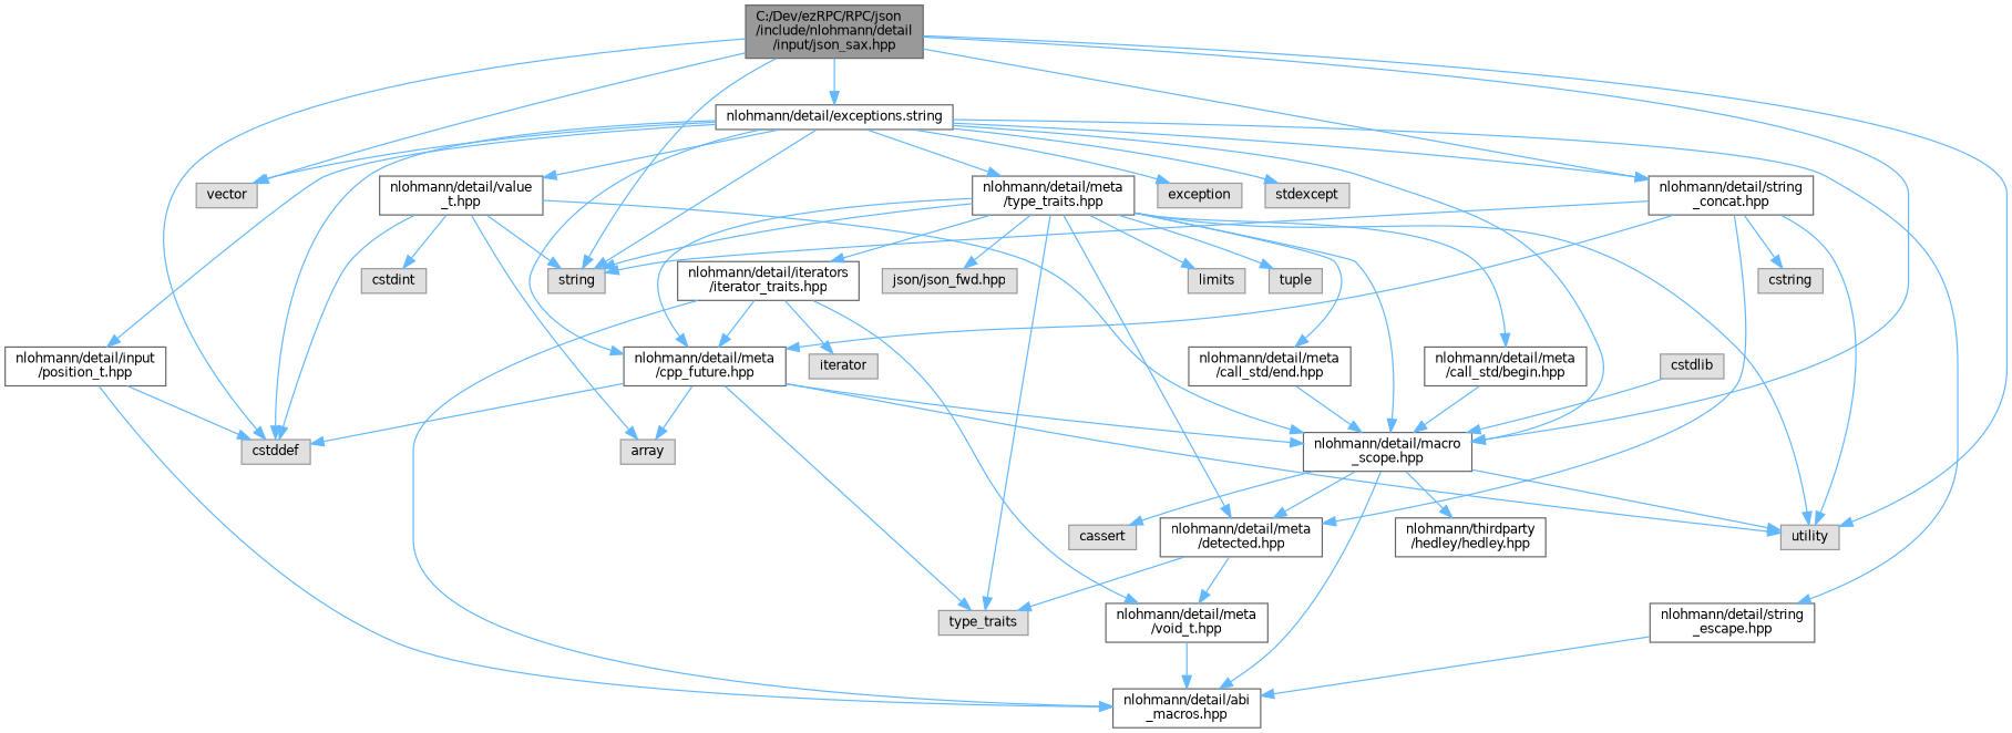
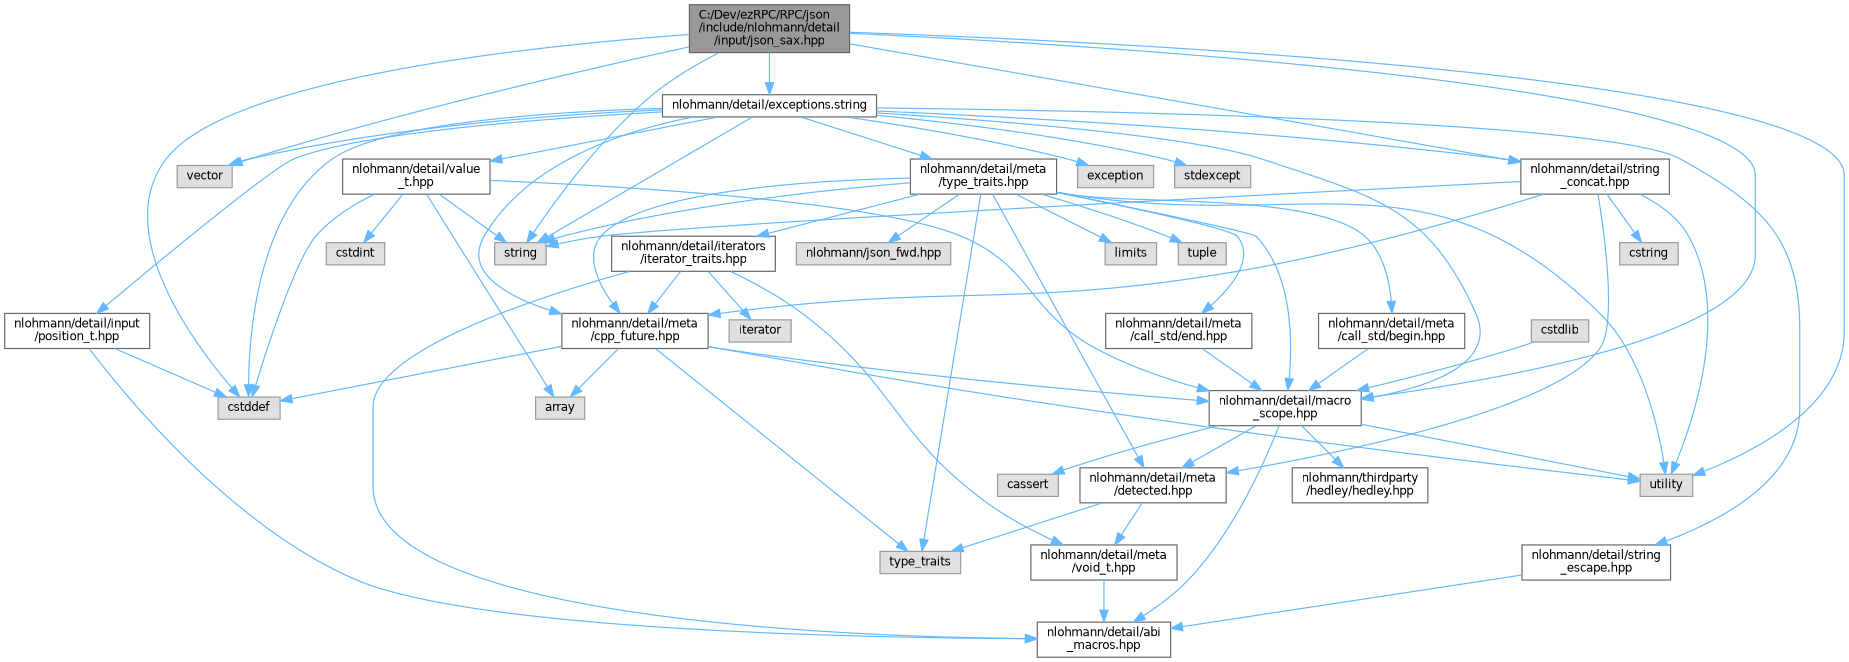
  digraph {
    node [color=grey60 fillcolor="#E0E0E0" fontname=Helvetica fontsize=10 shape=box style=filled]
    edge [color=steelblue1 fontname=Helvetica fontsize=10 labelfontname=Helvetica labelfontsize=10 style=solid]
    n1 [color=gray40 fillcolor=grey60 fontcolor=black height=0.2 label="C:/Dev/ezRPC/RPC/json\l/include/nlohmann/detail\l/input/json_sax.hpp" width=0.4]
    n2 [height=0.2 label=cstddef width=0.4]
    n3 [height=0.2 label=string width=0.4]
    n4 [height=0.2 label=utility width=0.4]
    n5 [height=0.2 label=vector width=0.4]
    n6 [color=grey40 fillcolor=white height=0.2 label="nlohmann/detail/exceptions.string" width=0.4]
    n7 [color=grey40 fillcolor=white height=0.2 label="nlohmann/detail/macro\l_scope.hpp" width=0.4]
    n8 [color=grey40 fillcolor=white height=0.2 label="nlohmann/detail/string\l_concat.hpp" width=0.4]
    n9 [height=0.2 label=exception width=0.4]
    n10 [height=0.2 label=stdexcept width=0.4]
    n11 [color=grey40 fillcolor=white height=0.2 label="nlohmann/detail/value\l_t.hpp" width=0.4]
    n12 [color=grey40 fillcolor=white height=0.2 label="nlohmann/detail/string\l_escape.hpp" width=0.4]
    n13 [color=grey40 fillcolor=white height=0.2 label="nlohmann/detail/input\l/position_t.hpp" width=0.4]
    n14 [color=grey40 fillcolor=white height=0.2 label="nlohmann/detail/meta\l/cpp_future.hpp" width=0.4]
    n15 [color=grey40 fillcolor=white height=0.2 label="nlohmann/detail/meta\l/type_traits.hpp" width=0.4]
    n16 [color=grey40 fillcolor=white height=0.2 label="nlohmann/detail/meta\l/detected.hpp" width=0.4]
    n17 [color=grey40 fillcolor=white height=0.2 label="nlohmann/detail/abi\l_macros.hpp" width=0.4]
    n18 [color=grey40 fillcolor=white height=0.2 label="nlohmann/thirdparty\l/hedley/hedley.hpp" width=0.4]
    n19 [height=0.2 label=cassert width=0.4]
    n20 [height=0.2 label=cstring width=0.4]
    n21 [height=0.2 label=array width=0.4]
    n22 [height=0.2 label=cstdint width=0.4]
    n23 [height=0.2 label=type_traits width=0.4]
    n24 [height=0.2 label=limits width=0.4]
    n25 [height=0.2 label=tuple width=0.4]
    n26 [color=grey40 fillcolor=white height=0.2 label="nlohmann/detail/iterators\l/iterator_traits.hpp" width=0.4]
    n27 [color=grey40 fillcolor=white height=0.2 label="nlohmann/detail/meta\l/call_std/begin.hpp" width=0.4]
    n28 [color=grey40 fillcolor=white height=0.2 label="nlohmann/detail/meta\l/call_std/end.hpp" width=0.4]
-   n29 [height=0.2 label="json/json_fwd.hpp" width=0.4]
+   n29 [height=0.2 label="nlohmann/json_fwd.hpp" width=0.4]
    n30 [color=grey40 fillcolor=white height=0.2 label="nlohmann/detail/meta\l/void_t.hpp" width=0.4]
    n31 [height=0.2 label=cstdlib width=0.4]
    n32 [height=0.2 label=iterator width=0.4]
    n1 -> n2
    n1 -> n3
    n1 -> n4
    n1 -> n5
    n1 -> n6
    n1 -> n7
    n1 -> n8
    n6 -> n2
    n6 -> n3
    n6 -> n5
    n6 -> n7
    n6 -> n8
    n6 -> n9
    n6 -> n10
    n6 -> n11
    n6 -> n12
    n6 -> n13
    n6 -> n14
    n6 -> n15
    n7 -> n4
    n7 -> n16
    n7 -> n17
    n7 -> n18
    n7 -> n19
    n8 -> n3
    n8 -> n4
    n8 -> n14
    n8 -> n16
    n8 -> n20
    n11 -> n2
    n11 -> n3
    n11 -> n7
    n11 -> n21
    n11 -> n22
    n12 -> n17
    n13 -> n2
    n13 -> n17
    n14 -> n2
    n14 -> n4
    n14 -> n7
    n14 -> n21
    n14 -> n23
    n15 -> n3
    n15 -> n4
    n15 -> n7
    n15 -> n14
    n15 -> n16
    n15 -> n23
    n15 -> n24
    n15 -> n25
    n15 -> n26
    n15 -> n27
    n15 -> n28
    n15 -> n29
    n16 -> n23
    n16 -> n30
    n26 -> n14
    n26 -> n17
    n26 -> n30
    n26 -> n32
    n27 -> n7
    n28 -> n7
    n30 -> n17
    n31 -> n7
  }
